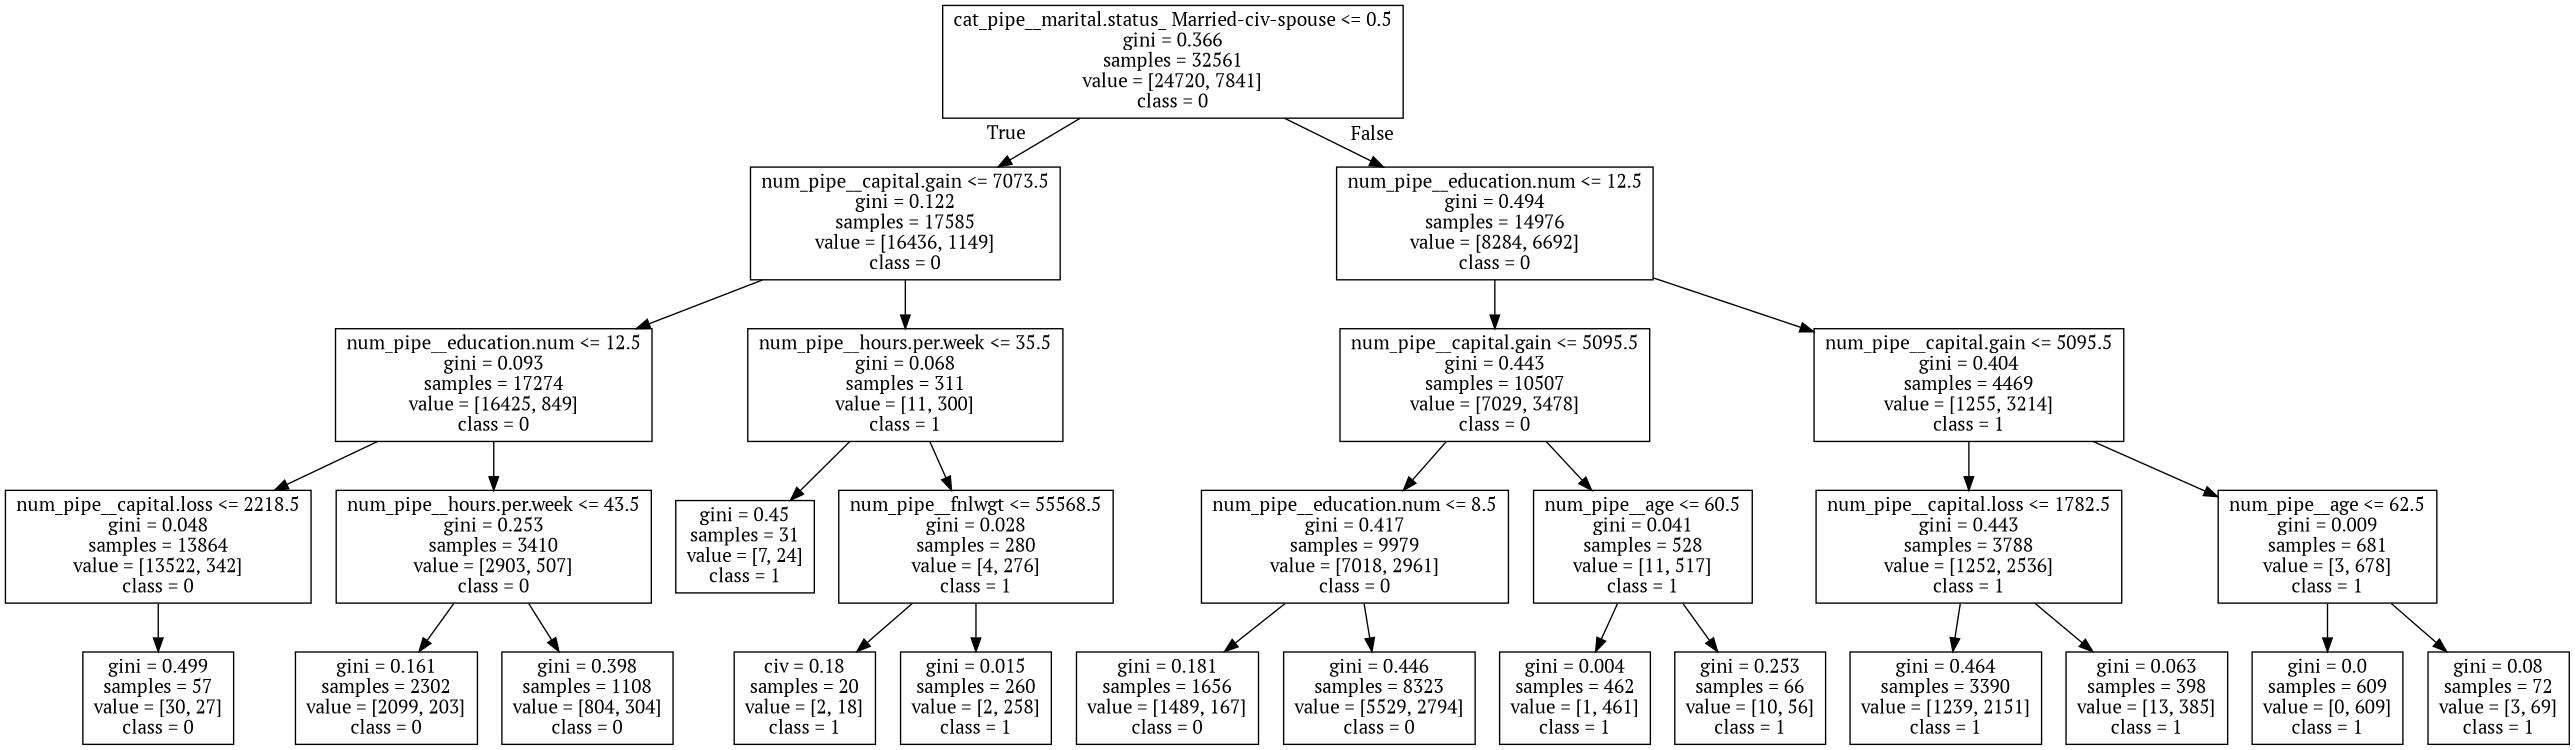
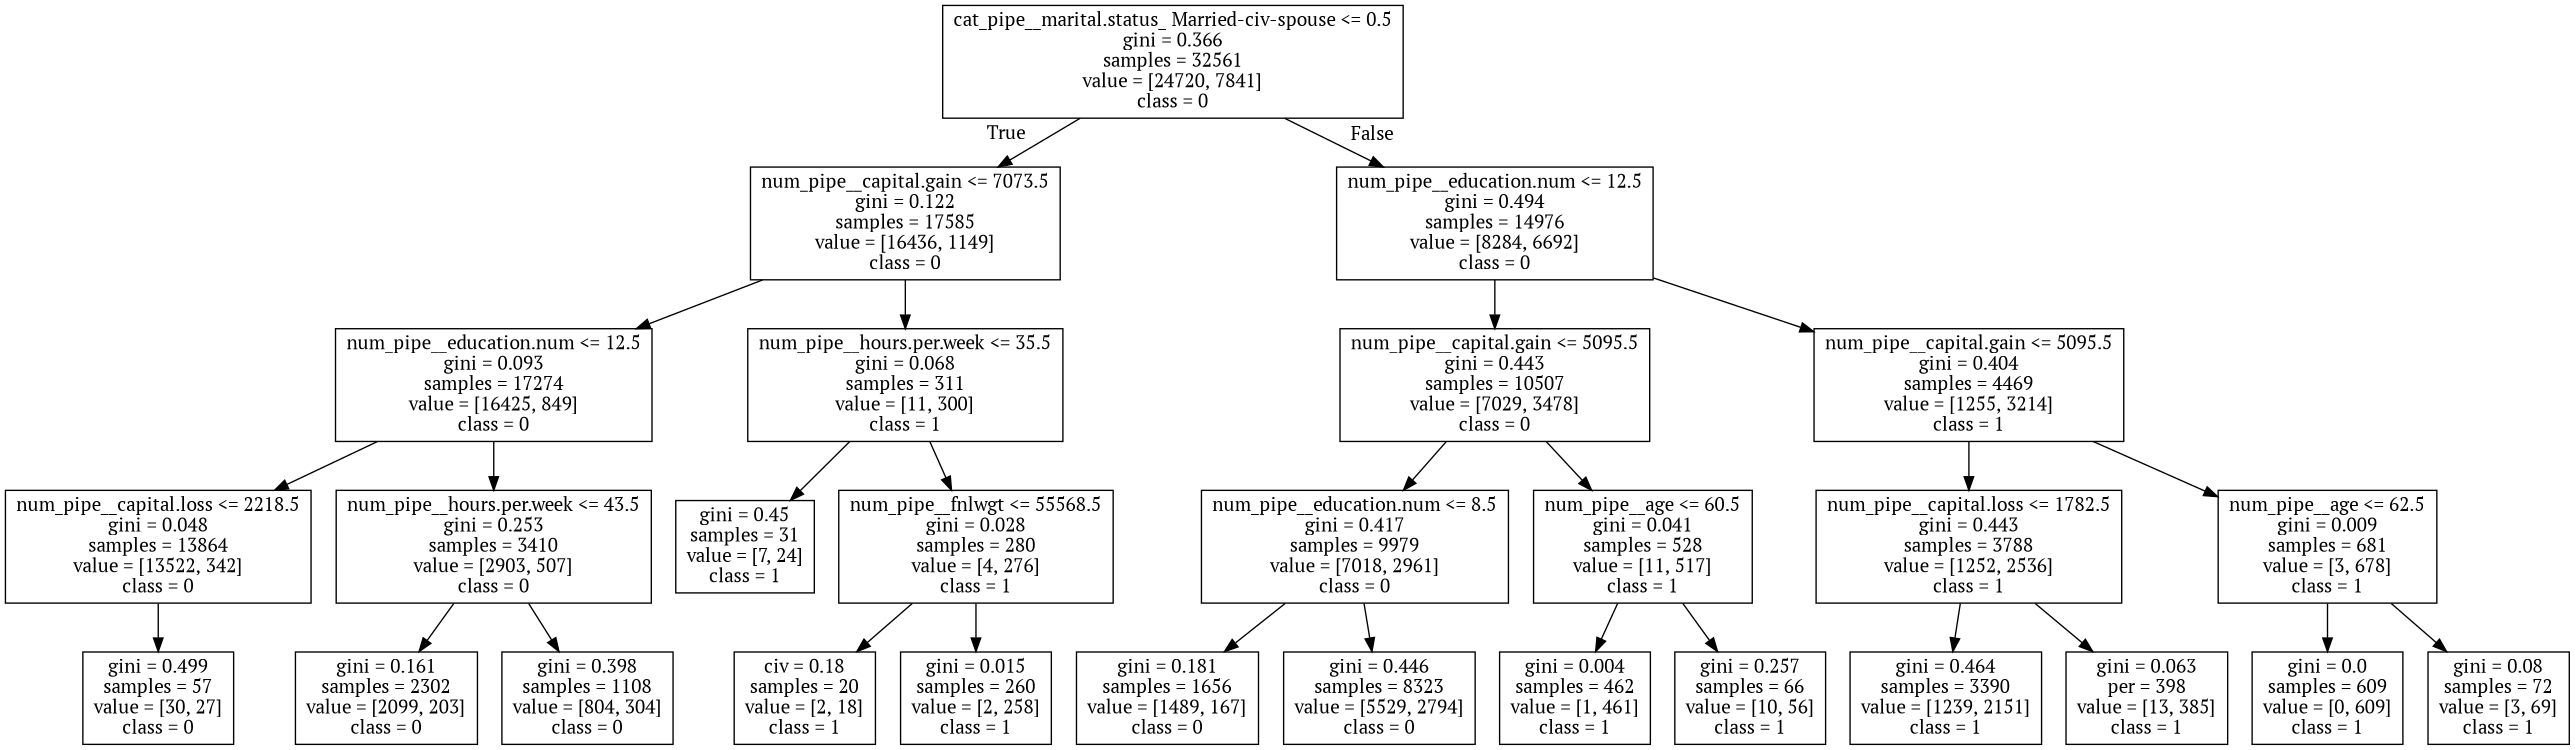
  digraph {
    fontname="PT Serif"
    node [fontname="PT Serif" shape=box]
    edge [fontname="PT Serif"]
    n1 [label="cat_pipe__marital.status_ Married-civ-spouse <= 0.5\ngini = 0.366\nsamples = 32561\nvalue = [24720, 7841]\nclass = 0"]
    n2 [label="num_pipe__capital.gain <= 7073.5\ngini = 0.122\nsamples = 17585\nvalue = [16436, 1149]\nclass = 0"]
    n3 [label="num_pipe__education.num <= 12.5\ngini = 0.494\nsamples = 14976\nvalue = [8284, 6692]\nclass = 0"]
    n4 [label="num_pipe__education.num <= 12.5\ngini = 0.093\nsamples = 17274\nvalue = [16425, 849]\nclass = 0"]
    n5 [label="num_pipe__hours.per.week <= 35.5\ngini = 0.068\nsamples = 311\nvalue = [11, 300]\nclass = 1"]
    n6 [label="num_pipe__capital.gain <= 5095.5\ngini = 0.443\nsamples = 10507\nvalue = [7029, 3478]\nclass = 0"]
    n7 [label="num_pipe__capital.gain <= 5095.5\ngini = 0.404\nsamples = 4469\nvalue = [1255, 3214]\nclass = 1"]
    n8 [label="num_pipe__capital.loss <= 2218.5\ngini = 0.048\nsamples = 13864\nvalue = [13522, 342]\nclass = 0"]
    n9 [label="num_pipe__hours.per.week <= 43.5\ngini = 0.253\nsamples = 3410\nvalue = [2903, 507]\nclass = 0"]
    n10 [label="gini = 0.45\nsamples = 31\nvalue = [7, 24]\nclass = 1"]
    n11 [label="num_pipe__fnlwgt <= 55568.5\ngini = 0.028\nsamples = 280\nvalue = [4, 276]\nclass = 1"]
    n12 [label="gini = 0.499\nsamples = 57\nvalue = [30, 27]\nclass = 0"]
    n13 [label="gini = 0.161\nsamples = 2302\nvalue = [2099, 203]\nclass = 0"]
    n14 [label="gini = 0.398\nsamples = 1108\nvalue = [804, 304]\nclass = 0"]
    n15 [label="civ = 0.18\nsamples = 20\nvalue = [2, 18]\nclass = 1"]
    n16 [label="gini = 0.015\nsamples = 260\nvalue = [2, 258]\nclass = 1"]
    n17 [label="num_pipe__education.num <= 8.5\ngini = 0.417\nsamples = 9979\nvalue = [7018, 2961]\nclass = 0"]
    n18 [label="num_pipe__age <= 60.5\ngini = 0.041\nsamples = 528\nvalue = [11, 517]\nclass = 1"]
    n19 [label="num_pipe__capital.loss <= 1782.5\ngini = 0.443\nsamples = 3788\nvalue = [1252, 2536]\nclass = 1"]
    n20 [label="num_pipe__age <= 62.5\ngini = 0.009\nsamples = 681\nvalue = [3, 678]\nclass = 1"]
    n21 [label="gini = 0.181\nsamples = 1656\nvalue = [1489, 167]\nclass = 0"]
    n22 [label="gini = 0.446\nsamples = 8323\nvalue = [5529, 2794]\nclass = 0"]
    n23 [label="gini = 0.004\nsamples = 462\nvalue = [1, 461]\nclass = 1"]
-   n24 [label="gini = 0.253\nsamples = 66\nvalue = [10, 56]\nclass = 1"]
+   n24 [label="gini = 0.257\nsamples = 66\nvalue = [10, 56]\nclass = 1"]
    n25 [label="gini = 0.464\nsamples = 3390\nvalue = [1239, 2151]\nclass = 1"]
-   n26 [label="gini = 0.063\nsamples = 398\nvalue = [13, 385]\nclass = 1"]
+   n26 [label="gini = 0.063\nper = 398\nvalue = [13, 385]\nclass = 1"]
    n27 [label="gini = 0.0\nsamples = 609\nvalue = [0, 609]\nclass = 1"]
    n28 [label="gini = 0.08\nsamples = 72\nvalue = [3, 69]\nclass = 1"]
    n1 -> n2 [headlabel=True labelangle=45 labeldistance=2.5]
    n1 -> n3 [headlabel=False labelangle=-45 labeldistance=2.5]
    n2 -> n4
    n2 -> n5
    n3 -> n6
    n3 -> n7
    n4 -> n8
    n4 -> n9
    n5 -> n10
    n5 -> n11
    n6 -> n17
    n6 -> n18
    n7 -> n19
    n7 -> n20
    n8 -> n12
    n9 -> n13
    n9 -> n14
    n11 -> n15
    n11 -> n16
    n17 -> n21
    n17 -> n22
    n18 -> n23
    n18 -> n24
    n19 -> n25
    n19 -> n26
    n20 -> n27
    n20 -> n28
  }
